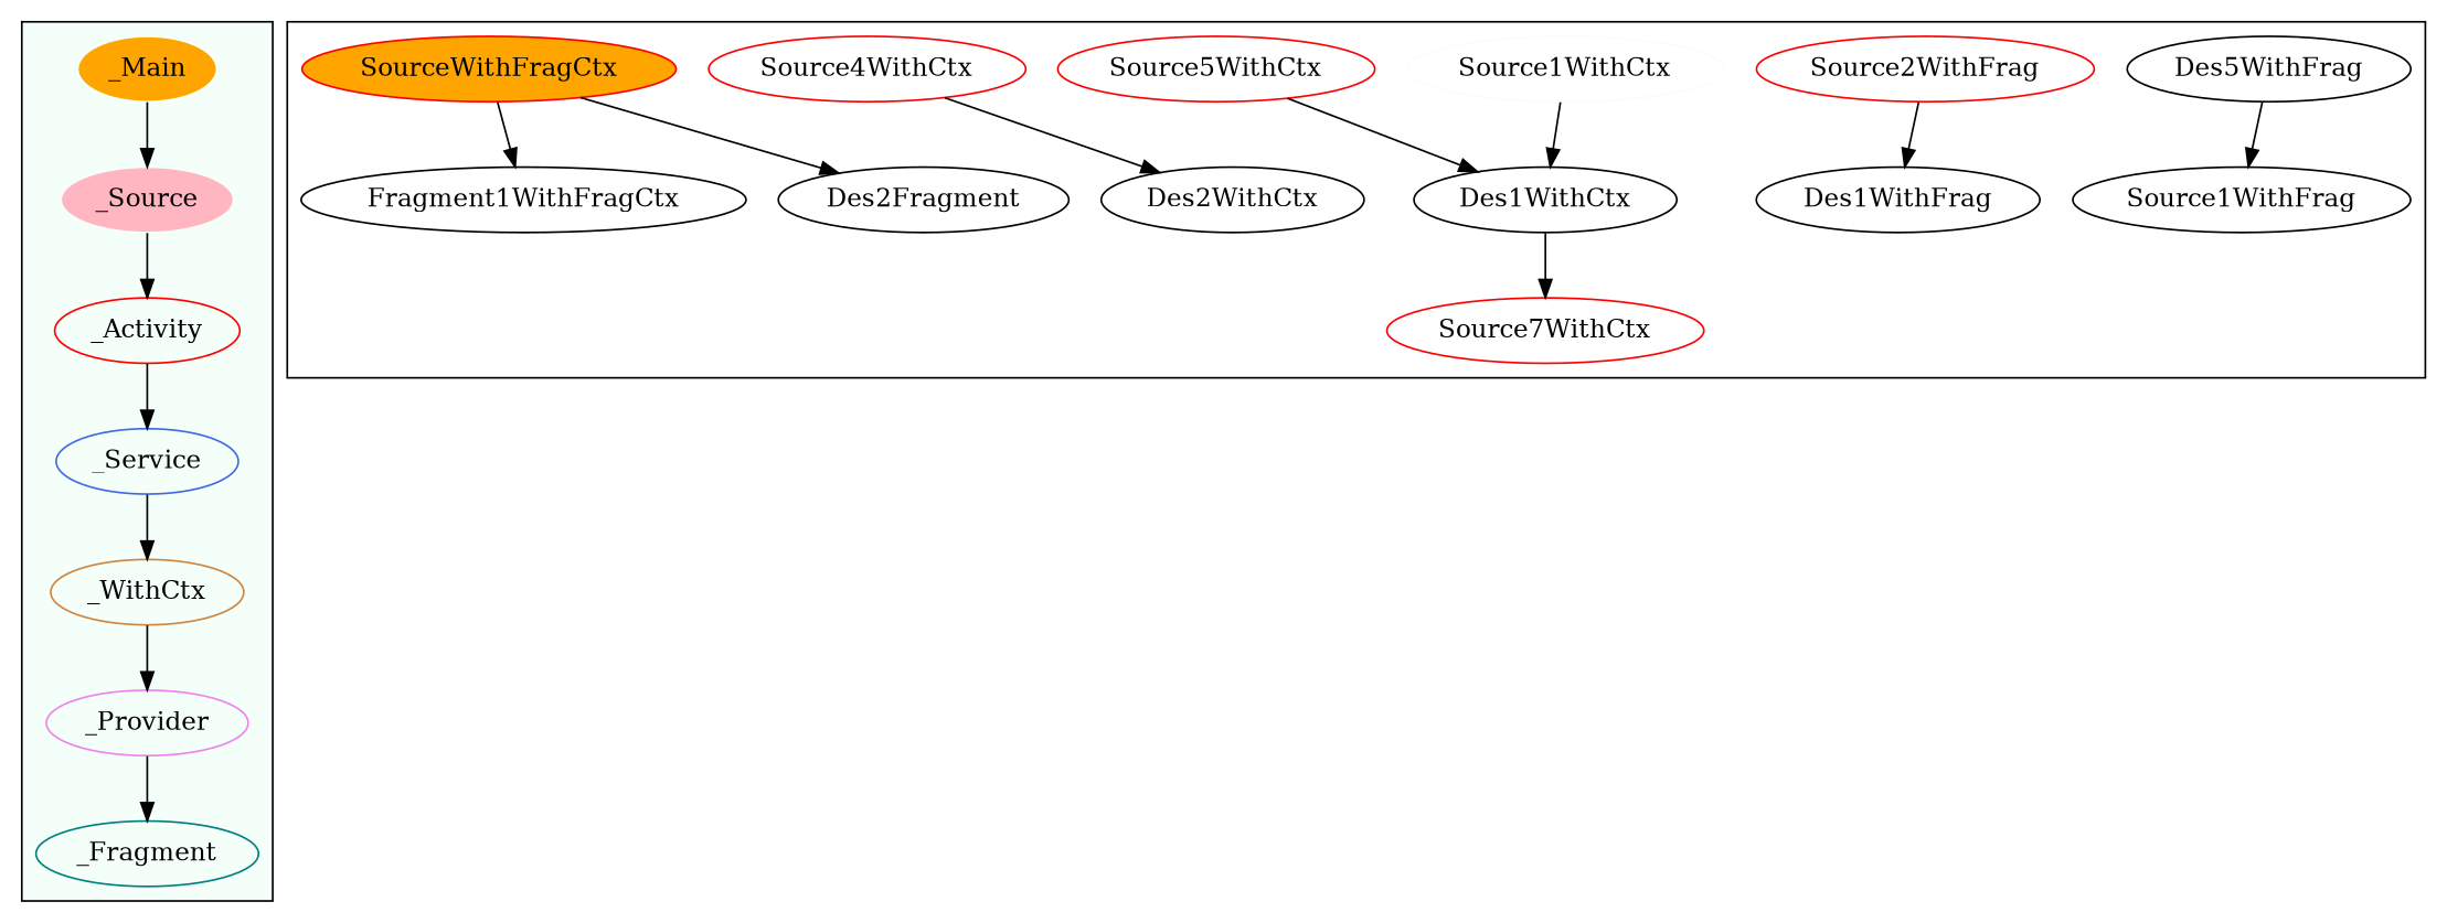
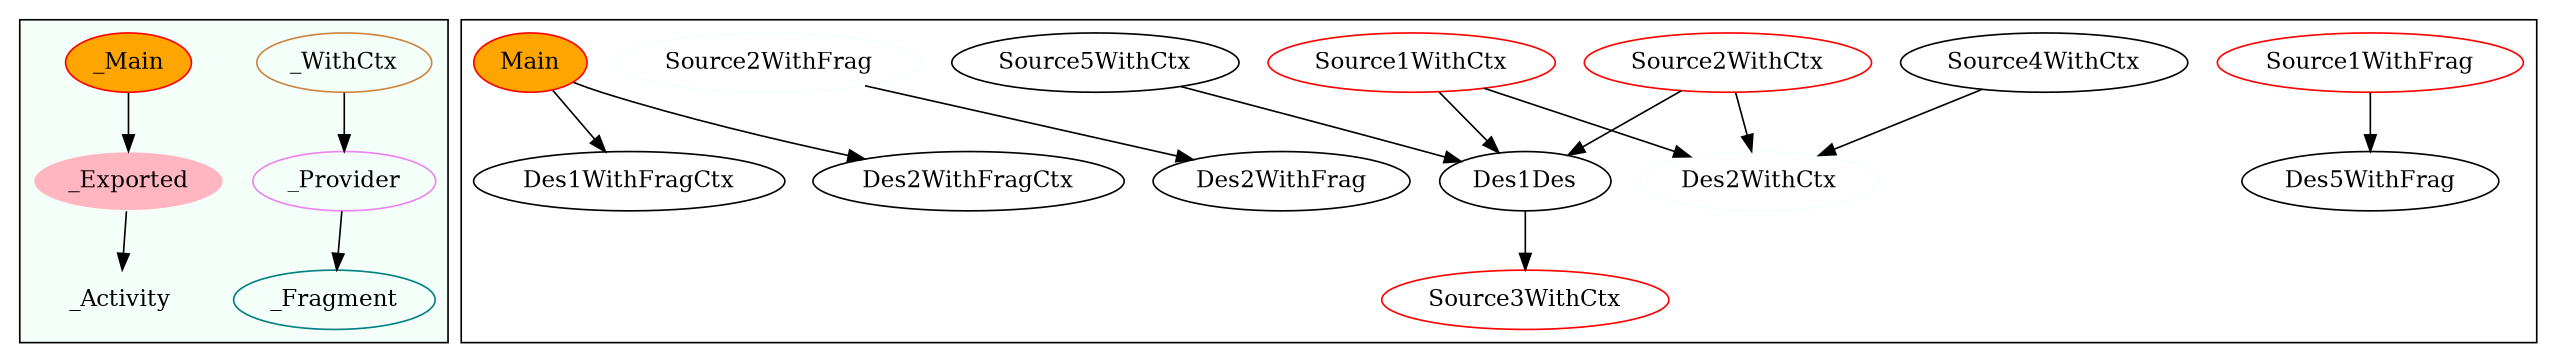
  digraph {
    node [color=red]
-   _Activity
-   _Service [color=royalblue]
+   _Activity [color=mintcream]
    n3 [color=peru label=_WithCtx]
    _Provider [color=violet]
    _Fragment [color=teal]
-   _Main [color=mintcream fillcolor=orange style=filled]
-   _Exported [color=mintcream fillcolor=lightpink style=filled label=_Source]
-   Source1WithFrag [color=black]
+   _Main [fillcolor=orange style=filled]
+   _Exported [color=mintcream fillcolor=lightpink style=filled]
+   Source1WithFrag
    n9 [label=Des5WithFrag color=""]
-   Source3WithCtx [label=Source7WithCtx]
-   Des1WithCtx [color=""]
-   Des2WithCtx [color=""]
-   Source1WithCtx [color=mintcream]
-   Source2WithFrag
-   Des2WithFrag [label=Des1WithFrag color=""]
-   Source4WithCtx
-   Source5WithCtx
-   SourceWithFragCtx [fillcolor=orange style=filled]
-   Des1WithFragCtx [label=Fragment1WithFragCtx color=""]
-   Des2WithFragCtx [label=Des2Fragment color=""]
+   Source3WithCtx
+   Des1WithCtx [label=Des1Des color=""]
+   Source2WithCtx
+   Des2WithCtx [color=mintcream]
+   Source1WithCtx
+   Source2WithFrag [color=mintcream]
+   Des2WithFrag [color=""]
+   Source4WithCtx [color=black]
+   Source5WithCtx [color=black]
+   SourceWithFragCtx [fillcolor=orange style=filled label=Main]
+   Des1WithFragCtx [color=""]
+   Des2WithFragCtx [color=""]
    subgraph cluster_1 {
      bgcolor=mintcream
      _Activity
-     _Service
      n3
      _Provider
      _Fragment
      _Main
      _Exported
    }
    subgraph cluster_2 {
      Source1WithFrag
      n9
      Source3WithCtx
      Des1WithCtx
+     Source2WithCtx
      Des2WithCtx
      Source1WithCtx
      Source2WithFrag
      Des2WithFrag
      Source4WithCtx
      Source5WithCtx
      SourceWithFragCtx
      Des1WithFragCtx
      Des2WithFragCtx
    }
-   _Activity -> _Service
-   _Service -> n3
    n3 -> _Provider
    _Provider -> _Fragment
    _Main -> _Exported
    _Exported -> _Activity
-   n9 -> Source1WithFrag
+   Source1WithFrag -> n9
    Des1WithCtx -> Source3WithCtx
+   Source2WithCtx -> Des1WithCtx
+   Source2WithCtx -> Des2WithCtx
    Source1WithCtx -> Des1WithCtx
+   Source1WithCtx -> Des2WithCtx
    Source2WithFrag -> Des2WithFrag
    Source4WithCtx -> Des2WithCtx
    Source5WithCtx -> Des1WithCtx
    SourceWithFragCtx -> Des1WithFragCtx
    SourceWithFragCtx -> Des2WithFragCtx
  }
